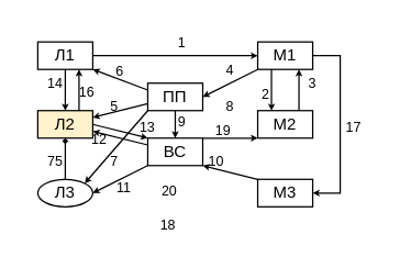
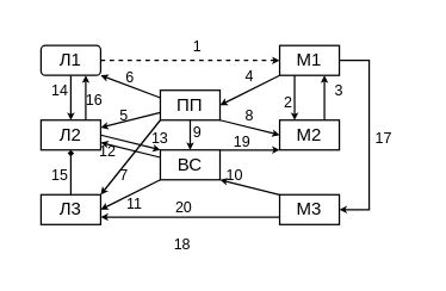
  <mxCell id="0" />
  <mxCell id="1" parent="0" />
- <mxCell id="2" style="edgeStyle=orthogonalEdgeStyle;rounded=0;orthogonalLoop=1;jettySize=auto;html=1;entryX=0;entryY=0.5;entryDx=0;entryDy=0;endArrow=classic;endFill=1;endSize=2;" edge="1" parent="1" source="4" target="7"><mxGeometry relative="1" as="geometry" /></mxCell>
+ <mxCell id="2" style="edgeStyle=orthogonalEdgeStyle;rounded=0;orthogonalLoop=1;jettySize=auto;html=1;entryX=0;entryY=0.5;entryDx=0;entryDy=0;endArrow=classic;endFill=1;endSize=2;dashed=1;" edge="1" parent="1" source="4" target="7"><mxGeometry relative="1" as="geometry" /></mxCell>
  <mxCell id="3" value="" style="edgeStyle=none;rounded=0;orthogonalLoop=1;jettySize=auto;html=1;endArrow=classic;endFill=1;endSize=2;fontSize=10;entryX=0.5;entryY=0;entryDx=0;entryDy=0;" edge="1" parent="1" source="4" target="5"><mxGeometry relative="1" as="geometry" /></mxCell>
- <mxCell id="4" value="Л1" style="rounded=0;whiteSpace=wrap;html=1;" vertex="1" parent="1"><mxGeometry x="27" y="30" width="40" height="20" as="geometry" /></mxCell>
- <mxCell id="5" value="Л2" style="rounded=0;whiteSpace=wrap;html=1;fillColor=#fff2cc;" vertex="1" parent="1"><mxGeometry x="27" y="80" width="40" height="20" as="geometry" /></mxCell>
- <mxCell id="6" value="Л3" style="ellipse;whiteSpace=wrap;html=1;" vertex="1" parent="1"><mxGeometry x="27" y="130" width="40" height="20" as="geometry" /></mxCell>
+ <mxCell id="4" value="Л1" style="whiteSpace=wrap;html=1;rounded=1;" vertex="1" parent="1"><mxGeometry x="27" y="30" width="40" height="20" as="geometry" /></mxCell>
+ <mxCell id="5" value="Л2" style="rounded=0;whiteSpace=wrap;html=1;" vertex="1" parent="1"><mxGeometry x="27" y="80" width="40" height="20" as="geometry" /></mxCell>
+ <mxCell id="6" value="Л3" style="rounded=0;whiteSpace=wrap;html=1;" vertex="1" parent="1"><mxGeometry x="27" y="130" width="40" height="20" as="geometry" /></mxCell>
  <mxCell id="7" value="М1" style="rounded=0;whiteSpace=wrap;html=1;" vertex="1" parent="1"><mxGeometry x="187" y="30" width="40" height="20" as="geometry" /></mxCell>
  <mxCell id="8" value="М2" style="rounded=0;whiteSpace=wrap;html=1;" vertex="1" parent="1"><mxGeometry x="187" y="80" width="40" height="20" as="geometry" /></mxCell>
  <mxCell id="9" value="М3" style="rounded=0;whiteSpace=wrap;html=1;" vertex="1" parent="1"><mxGeometry x="187" y="130" width="40" height="20" as="geometry" /></mxCell>
  <mxCell id="10" value="ПП" style="rounded=0;whiteSpace=wrap;html=1;" vertex="1" parent="1"><mxGeometry x="107" y="60" width="40" height="20" as="geometry" /></mxCell>
  <mxCell id="11" value="ВС" style="rounded=0;whiteSpace=wrap;html=1;" vertex="1" parent="1"><mxGeometry x="107" y="100" width="40" height="20" as="geometry" /></mxCell>
  <mxCell id="12" value="&lt;font style=&quot;font-size: 10px;&quot;&gt;1&lt;/font&gt;" style="text;html=1;strokeColor=none;fillColor=none;align=center;verticalAlign=middle;whiteSpace=wrap;rounded=0;strokeWidth=1;fontSize=10;" vertex="1" parent="1"><mxGeometry x="112" y="20" width="40" height="20" as="geometry" /></mxCell>
  <mxCell id="13" style="edgeStyle=orthogonalEdgeStyle;rounded=0;orthogonalLoop=1;jettySize=auto;html=1;entryX=0.25;entryY=0;entryDx=0;entryDy=0;endArrow=classic;endFill=1;endSize=2;exitX=0.25;exitY=1;exitDx=0;exitDy=0;" edge="1" parent="1" source="7" target="8"><mxGeometry relative="1" as="geometry"><mxPoint x="287" y="80" as="sourcePoint" /><mxPoint x="407" y="80" as="targetPoint" /></mxGeometry></mxCell>
  <mxCell id="14" style="edgeStyle=orthogonalEdgeStyle;rounded=0;orthogonalLoop=1;jettySize=auto;html=1;entryX=0.75;entryY=1;entryDx=0;entryDy=0;endArrow=classic;endFill=1;endSize=2;exitX=0.75;exitY=0;exitDx=0;exitDy=0;" edge="1" parent="1" source="8" target="7"><mxGeometry relative="1" as="geometry"><mxPoint x="207" y="90" as="sourcePoint" /><mxPoint x="207" y="60" as="targetPoint" /><Array as="points"><mxPoint x="217" y="70" /><mxPoint x="217" y="70" /></Array></mxGeometry></mxCell>
  <mxCell id="15" value="&lt;font style=&quot;font-size: 10px&quot;&gt;2&lt;/font&gt;" style="text;html=1;strokeColor=none;fillColor=none;align=center;verticalAlign=middle;whiteSpace=wrap;rounded=0;strokeWidth=1;fontSize=10;" vertex="1" parent="1"><mxGeometry x="173" y="58" width="40" height="20" as="geometry" /></mxCell>
  <mxCell id="16" value="&lt;font style=&quot;font-size: 10px&quot;&gt;3&lt;/font&gt;" style="text;html=1;strokeColor=none;fillColor=none;align=center;verticalAlign=middle;whiteSpace=wrap;rounded=0;strokeWidth=1;fontSize=10;" vertex="1" parent="1"><mxGeometry x="207" y="50" width="40" height="20" as="geometry" /></mxCell>
  <mxCell id="17" style="rounded=0;orthogonalLoop=1;jettySize=auto;html=1;entryX=1;entryY=0.5;entryDx=0;entryDy=0;endArrow=classic;endFill=1;endSize=2;exitX=0;exitY=1;exitDx=0;exitDy=0;" edge="1" parent="1" source="7" target="10"><mxGeometry relative="1" as="geometry"><mxPoint x="77" y="50" as="sourcePoint" /><mxPoint x="197" y="50" as="targetPoint" /></mxGeometry></mxCell>
  <mxCell id="18" value="&lt;font style=&quot;font-size: 10px&quot;&gt;4&lt;/font&gt;" style="text;html=1;strokeColor=none;fillColor=none;align=center;verticalAlign=middle;whiteSpace=wrap;rounded=0;strokeWidth=1;fontSize=10;" vertex="1" parent="1"><mxGeometry x="147" y="40" width="40" height="20" as="geometry" /></mxCell>
  <mxCell id="19" style="rounded=0;orthogonalLoop=1;jettySize=auto;html=1;entryX=1;entryY=0.25;entryDx=0;entryDy=0;endArrow=classic;endFill=1;endSize=2;exitX=0;exitY=0.75;exitDx=0;exitDy=0;" edge="1" parent="1" source="10" target="5"><mxGeometry relative="1" as="geometry"><mxPoint x="197" y="60" as="sourcePoint" /><mxPoint x="157" y="80" as="targetPoint" /></mxGeometry></mxCell>
  <mxCell id="20" value="&lt;font style=&quot;font-size: 10px&quot;&gt;5&lt;/font&gt;" style="text;html=1;strokeColor=none;fillColor=none;align=center;verticalAlign=middle;whiteSpace=wrap;rounded=0;strokeWidth=1;fontSize=10;" vertex="1" parent="1"><mxGeometry x="63" y="67" width="40" height="20" as="geometry" /></mxCell>
  <mxCell id="21" value="&lt;font style=&quot;font-size: 10px&quot;&gt;6&lt;/font&gt;" style="text;html=1;strokeColor=none;fillColor=none;align=center;verticalAlign=middle;whiteSpace=wrap;rounded=0;strokeWidth=1;fontSize=10;" vertex="1" parent="1"><mxGeometry x="67" y="41" width="40" height="20" as="geometry" /></mxCell>
  <mxCell id="22" style="rounded=0;orthogonalLoop=1;jettySize=auto;html=1;entryX=1;entryY=1;entryDx=0;entryDy=0;endArrow=classic;endFill=1;endSize=2;exitX=0;exitY=0.25;exitDx=0;exitDy=0;" edge="1" parent="1" source="10" target="4"><mxGeometry relative="1" as="geometry"><mxPoint x="117" y="85" as="sourcePoint" /><mxPoint x="77" y="100" as="targetPoint" /></mxGeometry></mxCell>
  <mxCell id="23" style="rounded=0;orthogonalLoop=1;jettySize=auto;html=1;entryX=1;entryY=0;entryDx=0;entryDy=0;endArrow=classic;endFill=1;endSize=2;exitX=0;exitY=1;exitDx=0;exitDy=0;" edge="1" parent="1" source="10" target="6"><mxGeometry relative="1" as="geometry"><mxPoint x="117" y="85" as="sourcePoint" /><mxPoint x="77" y="100" as="targetPoint" /></mxGeometry></mxCell>
  <mxCell id="24" value="&lt;font style=&quot;font-size: 10px&quot;&gt;7&lt;/font&gt;" style="text;html=1;strokeColor=none;fillColor=none;align=center;verticalAlign=middle;whiteSpace=wrap;rounded=0;strokeWidth=1;fontSize=10;" vertex="1" parent="1"><mxGeometry x="63" y="107" width="40" height="20" as="geometry" /></mxCell>
+ <mxCell id="25" style="rounded=0;orthogonalLoop=1;jettySize=auto;html=1;entryX=0;entryY=0.5;entryDx=0;entryDy=0;endArrow=classic;endFill=1;endSize=2;exitX=1;exitY=1;exitDx=0;exitDy=0;" edge="1" parent="1" source="10" target="8"><mxGeometry relative="1" as="geometry"><mxPoint x="117" y="90" as="sourcePoint" /><mxPoint x="77" y="140" as="targetPoint" /></mxGeometry></mxCell>
  <mxCell id="26" value="&lt;font style=&quot;font-size: 10px&quot;&gt;8&lt;/font&gt;" style="text;html=1;strokeColor=none;fillColor=none;align=center;verticalAlign=middle;whiteSpace=wrap;rounded=0;strokeWidth=1;fontSize=10;" vertex="1" parent="1"><mxGeometry x="147" y="67" width="40" height="20" as="geometry" /></mxCell>
  <mxCell id="27" style="rounded=0;orthogonalLoop=1;jettySize=auto;html=1;entryX=0.5;entryY=0;entryDx=0;entryDy=0;endArrow=classic;endFill=1;endSize=2;exitX=0.5;exitY=1;exitDx=0;exitDy=0;" edge="1" parent="1" source="10" target="11"><mxGeometry relative="1" as="geometry"><mxPoint x="117" y="90" as="sourcePoint" /><mxPoint x="77" y="140" as="targetPoint" /></mxGeometry></mxCell>
  <mxCell id="28" value="&lt;font style=&quot;font-size: 10px&quot;&gt;9&lt;/font&gt;" style="text;html=1;strokeColor=none;fillColor=none;align=center;verticalAlign=middle;whiteSpace=wrap;rounded=0;strokeWidth=1;fontSize=10;" vertex="1" parent="1"><mxGeometry x="112" y="78" width="40" height="20" as="geometry" /></mxCell>
  <mxCell id="29" style="rounded=0;orthogonalLoop=1;jettySize=auto;html=1;entryX=1;entryY=1;entryDx=0;entryDy=0;endArrow=classic;endFill=1;endSize=2;exitX=0;exitY=0;exitDx=0;exitDy=0;" edge="1" parent="1" source="9" target="11"><mxGeometry relative="1" as="geometry"><mxPoint x="117" y="90" as="sourcePoint" /><mxPoint x="77" y="140" as="targetPoint" /></mxGeometry></mxCell>
  <mxCell id="30" value="&lt;font style=&quot;font-size: 10px&quot;&gt;10&lt;/font&gt;" style="text;html=1;strokeColor=none;fillColor=none;align=center;verticalAlign=middle;whiteSpace=wrap;rounded=0;strokeWidth=1;fontSize=10;" vertex="1" parent="1"><mxGeometry x="137" y="107" width="40" height="20" as="geometry" /></mxCell>
  <mxCell id="31" style="rounded=0;orthogonalLoop=1;jettySize=auto;html=1;entryX=1;entryY=0.5;entryDx=0;entryDy=0;endArrow=classic;endFill=1;endSize=2;exitX=0;exitY=1;exitDx=0;exitDy=0;" edge="1" parent="1" source="11" target="6"><mxGeometry relative="1" as="geometry"><mxPoint x="117" y="90" as="sourcePoint" /><mxPoint x="77" y="140" as="targetPoint" /></mxGeometry></mxCell>
  <mxCell id="32" value="&lt;font style=&quot;font-size: 10px&quot;&gt;11&lt;/font&gt;" style="text;html=1;strokeColor=none;fillColor=none;align=center;verticalAlign=middle;whiteSpace=wrap;rounded=0;strokeWidth=1;fontSize=10;" vertex="1" parent="1"><mxGeometry x="70" y="126" width="40" height="20" as="geometry" /></mxCell>
  <mxCell id="33" style="rounded=0;orthogonalLoop=1;jettySize=auto;html=1;entryX=1;entryY=0.75;entryDx=0;entryDy=0;endArrow=classic;endFill=1;endSize=2;exitX=0;exitY=0.25;exitDx=0;exitDy=0;" edge="1" parent="1" source="11" target="5"><mxGeometry relative="1" as="geometry"><mxPoint x="117" y="130" as="sourcePoint" /><mxPoint x="77" y="150" as="targetPoint" /></mxGeometry></mxCell>
  <mxCell id="34" value="" style="edgeStyle=none;rounded=0;orthogonalLoop=1;jettySize=auto;html=1;endArrow=classic;endFill=1;endSize=2;fontSize=10;exitX=1;exitY=0.5;exitDx=0;exitDy=0;entryX=0;entryY=0;entryDx=0;entryDy=0;" edge="1" parent="1" source="5" target="11"><mxGeometry relative="1" as="geometry" /></mxCell>
  <mxCell id="35" value="&lt;font style=&quot;font-size: 10px&quot;&gt;12&lt;/font&gt;" style="text;html=1;strokeColor=none;fillColor=none;align=center;verticalAlign=middle;whiteSpace=wrap;rounded=0;strokeWidth=1;fontSize=10;" vertex="1" parent="1"><mxGeometry x="52" y="91" width="40" height="20" as="geometry" /></mxCell>
  <mxCell id="36" value="&lt;font style=&quot;font-size: 10px&quot;&gt;13&lt;/font&gt;" style="text;html=1;strokeColor=none;fillColor=none;align=center;verticalAlign=middle;whiteSpace=wrap;rounded=0;strokeWidth=1;fontSize=10;" vertex="1" parent="1"><mxGeometry x="87" y="82" width="40" height="20" as="geometry" /></mxCell>
  <mxCell id="37" value="&lt;font style=&quot;font-size: 10px&quot;&gt;14&lt;/font&gt;" style="text;html=1;strokeColor=none;fillColor=none;align=center;verticalAlign=middle;whiteSpace=wrap;rounded=0;strokeWidth=1;fontSize=10;" vertex="1" parent="1"><mxGeometry x="20" y="50" width="40" height="20" as="geometry" /></mxCell>
  <mxCell id="38" value="" style="edgeStyle=none;rounded=0;orthogonalLoop=1;jettySize=auto;html=1;endArrow=diamond;endFill=1;endSize=2;fontSize=10;entryX=0.5;entryY=1;entryDx=0;entryDy=0;exitX=0.5;exitY=0;exitDx=0;exitDy=0;" edge="1" parent="1" source="6" target="5"><mxGeometry relative="1" as="geometry"><mxPoint x="57" y="60" as="sourcePoint" /><mxPoint x="57" y="90" as="targetPoint" /></mxGeometry></mxCell>
- <mxCell id="39" value="&lt;font style=&quot;font-size: 10px&quot;&gt;75&lt;/font&gt;" style="text;html=1;strokeColor=none;fillColor=none;align=center;verticalAlign=middle;whiteSpace=wrap;rounded=0;strokeWidth=1;fontSize=10;" vertex="1" parent="1"><mxGeometry x="20" y="107" width="40" height="20" as="geometry" /></mxCell>
+ <mxCell id="39" value="&lt;font style=&quot;font-size: 10px&quot;&gt;15&lt;/font&gt;" style="text;html=1;strokeColor=none;fillColor=none;align=center;verticalAlign=middle;whiteSpace=wrap;rounded=0;strokeWidth=1;fontSize=10;" vertex="1" parent="1"><mxGeometry x="20" y="107" width="40" height="20" as="geometry" /></mxCell>
  <mxCell id="40" value="" style="edgeStyle=none;rounded=0;orthogonalLoop=1;jettySize=auto;html=1;endArrow=classic;endFill=1;endSize=2;fontSize=10;entryX=0.75;entryY=1;entryDx=0;entryDy=0;exitX=0.75;exitY=0;exitDx=0;exitDy=0;" edge="1" parent="1" source="5" target="4"><mxGeometry relative="1" as="geometry"><mxPoint x="57" y="60" as="sourcePoint" /><mxPoint x="57" y="90" as="targetPoint" /></mxGeometry></mxCell>
  <mxCell id="41" value="&lt;font style=&quot;font-size: 10px&quot;&gt;16&lt;/font&gt;" style="text;html=1;strokeColor=none;fillColor=none;align=center;verticalAlign=middle;whiteSpace=wrap;rounded=0;strokeWidth=1;fontSize=10;" vertex="1" parent="1"><mxGeometry x="43" y="56" width="40" height="20" as="geometry" /></mxCell>
  <mxCell id="42" style="edgeStyle=orthogonalEdgeStyle;rounded=0;orthogonalLoop=1;jettySize=auto;html=1;entryX=1;entryY=0.5;entryDx=0;entryDy=0;endArrow=classic;endFill=1;endSize=2;exitX=1;exitY=0.5;exitDx=0;exitDy=0;" edge="1" parent="1" source="7" target="9"><mxGeometry relative="1" as="geometry"><mxPoint x="77" y="50" as="sourcePoint" /><mxPoint x="197" y="50" as="targetPoint" /></mxGeometry></mxCell>
  <mxCell id="43" value="&lt;font style=&quot;font-size: 10px&quot;&gt;17&lt;/font&gt;" style="text;html=1;strokeColor=none;fillColor=none;align=center;verticalAlign=middle;whiteSpace=wrap;rounded=0;strokeWidth=1;fontSize=10;" vertex="1" parent="1"><mxGeometry x="237" y="82" width="40" height="20" as="geometry" /></mxCell>
  <mxCell id="44" value="&lt;font style=&quot;font-size: 10px&quot;&gt;18&lt;/font&gt;" style="text;html=1;strokeColor=none;fillColor=none;align=center;verticalAlign=middle;whiteSpace=wrap;rounded=0;strokeWidth=1;fontSize=10;" vertex="1" parent="1"><mxGeometry x="102" y="153" width="40" height="20" as="geometry" /></mxCell>
  <mxCell id="45" style="rounded=0;orthogonalLoop=1;jettySize=auto;html=1;entryX=0;entryY=1;entryDx=0;entryDy=0;endArrow=classic;endFill=1;endSize=2;exitX=1;exitY=0;exitDx=0;exitDy=0;" edge="1" parent="1" source="11" target="8"><mxGeometry relative="1" as="geometry"><mxPoint x="197" y="140" as="sourcePoint" /><mxPoint x="157" y="130" as="targetPoint" /></mxGeometry></mxCell>
  <mxCell id="46" value="&lt;font style=&quot;font-size: 10px&quot;&gt;19&lt;/font&gt;" style="text;html=1;strokeColor=none;fillColor=none;align=center;verticalAlign=middle;whiteSpace=wrap;rounded=0;strokeWidth=1;fontSize=10;" vertex="1" parent="1"><mxGeometry x="142" y="84" width="40" height="20" as="geometry" /></mxCell>
+ <mxCell id="47" style="rounded=0;orthogonalLoop=1;jettySize=auto;html=1;entryX=1;entryY=0.75;entryDx=0;entryDy=0;endArrow=classic;endFill=1;endSize=2;exitX=0;exitY=0.75;exitDx=0;exitDy=0;" edge="1" parent="1" source="9" target="6"><mxGeometry relative="1" as="geometry"><mxPoint x="197" y="140" as="sourcePoint" /><mxPoint x="157" y="130" as="targetPoint" /></mxGeometry></mxCell>
  <mxCell id="48" value="&lt;font style=&quot;font-size: 10px&quot;&gt;20&lt;/font&gt;" style="text;html=1;strokeColor=none;fillColor=none;align=center;verticalAlign=middle;whiteSpace=wrap;rounded=0;strokeWidth=1;fontSize=10;" vertex="1" parent="1"><mxGeometry x="103" y="128" width="40" height="20" as="geometry" /></mxCell>
